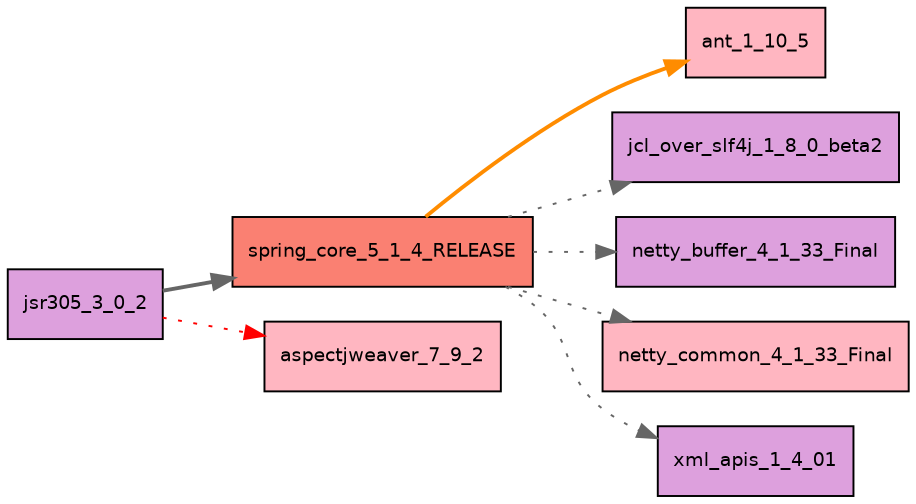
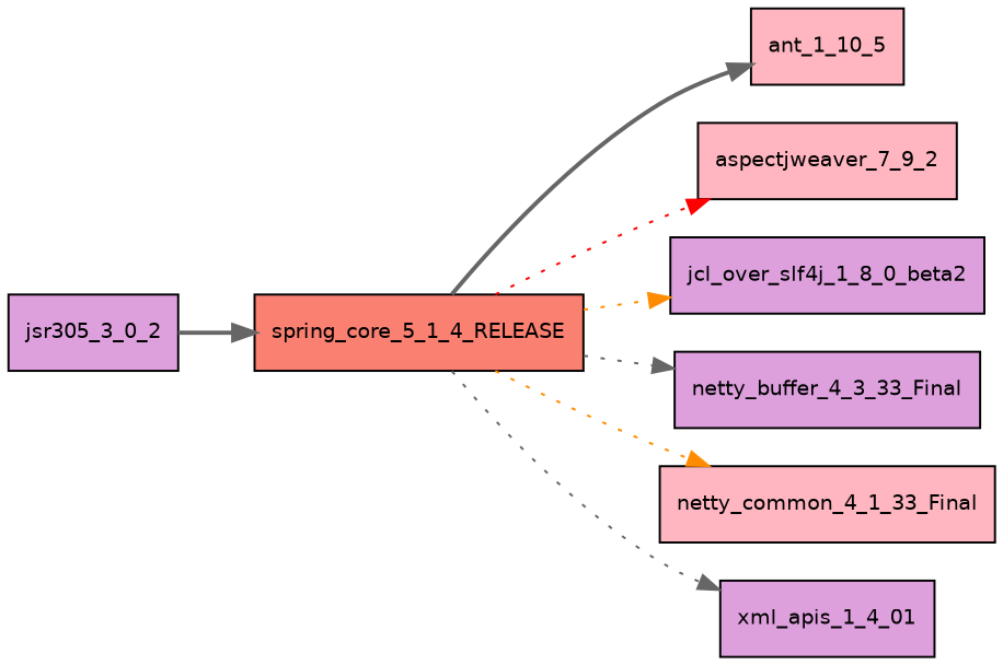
  digraph {
    fontname="DejaVu Sans"
    rankdir=LR
    node [fillcolor=plum fontname="DejaVu Sans" fontsize=10.0 shape=box style=filled]
    edge [color=gray40 fontname="DejaVu Sans" style=dotted]
    spring_core_5_1_4_RELEASE [fillcolor=salmon]
    ant_1_10_5 [fillcolor=lightpink]
    n3 [fillcolor=lightpink label=aspectjweaver_7_9_2]
    jcl_over_slf4j_1_8_0_beta2
-   netty_buffer_4_1_33_Final
+   netty_buffer_4_1_33_Final [label=netty_buffer_4_3_33_Final]
    netty_common_4_1_33_Final [fillcolor=lightpink]
    xml_apis_1_4_01
    jsr305_3_0_2
-   spring_core_5_1_4_RELEASE -> ant_1_10_5 [color=darkorange style=bold]
-   jsr305_3_0_2 -> n3 [color=red]
-   spring_core_5_1_4_RELEASE -> jcl_over_slf4j_1_8_0_beta2
+   spring_core_5_1_4_RELEASE -> ant_1_10_5 [style=bold]
+   spring_core_5_1_4_RELEASE -> n3 [color=red]
+   spring_core_5_1_4_RELEASE -> jcl_over_slf4j_1_8_0_beta2 [color=darkorange]
    spring_core_5_1_4_RELEASE -> netty_buffer_4_1_33_Final
-   spring_core_5_1_4_RELEASE -> netty_common_4_1_33_Final
+   spring_core_5_1_4_RELEASE -> netty_common_4_1_33_Final [color=darkorange]
    spring_core_5_1_4_RELEASE -> xml_apis_1_4_01
    jsr305_3_0_2 -> spring_core_5_1_4_RELEASE [style=bold]
  }
